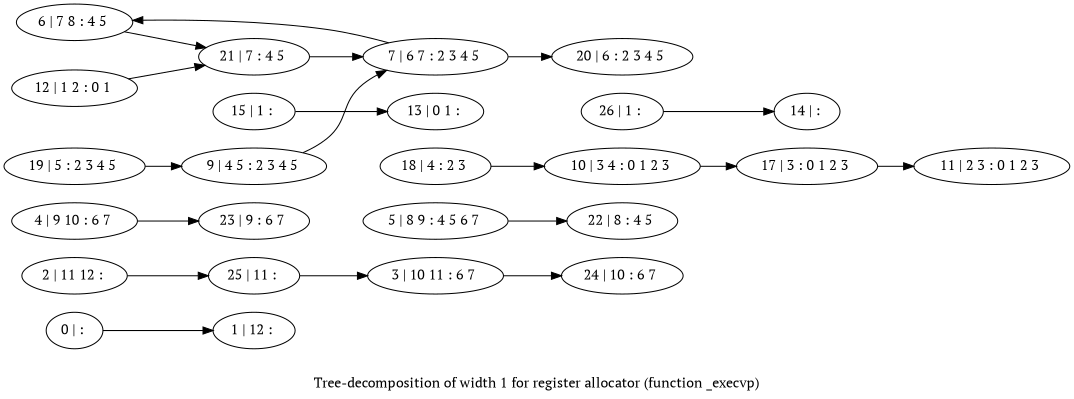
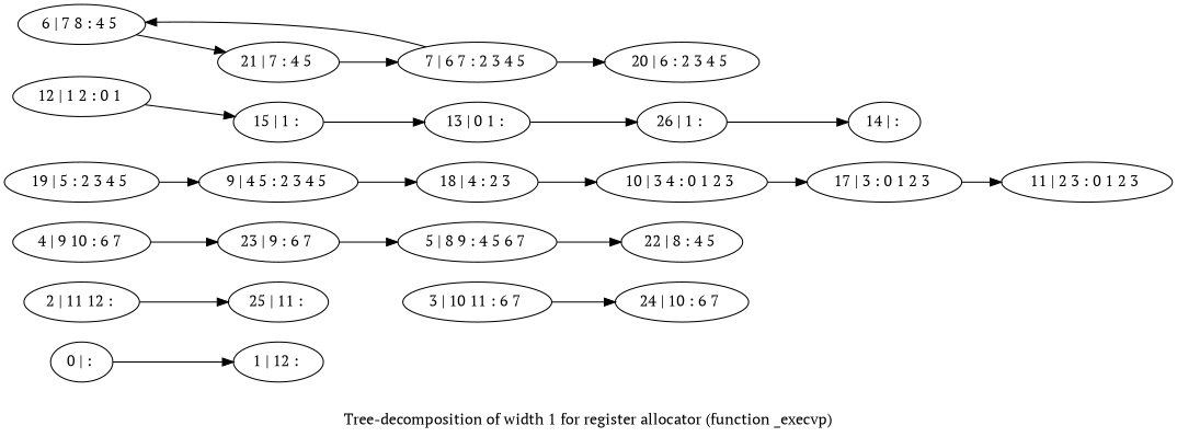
  digraph {
    fontname="PT Serif"
    label="Tree-decomposition of width 1 for register allocator (function _execvp)"
    rankdir=LR
    node [fontname="PT Serif"]
    edge [fontname="PT Serif"]
    n1 [label="0 | : "]
    n2 [label="1 | 12 : "]
    n3 [label="2 | 11 12 : "]
    n4 [label="25 | 11 : "]
    n5 [label="3 | 10 11 : 6 7 "]
    n6 [label="24 | 10 : 6 7 "]
    n7 [label="4 | 9 10 : 6 7 "]
    n8 [label="23 | 9 : 6 7 "]
    n9 [label="5 | 8 9 : 4 5 6 7 "]
    n10 [label="22 | 8 : 4 5 "]
    n11 [label="6 | 7 8 : 4 5 "]
    n12 [label="21 | 7 : 4 5 "]
    n13 [label="7 | 6 7 : 2 3 4 5 "]
    n14 [label="20 | 6 : 2 3 4 5 "]
    n15 [label="19 | 5 : 2 3 4 5 "]
    n16 [label="9 | 4 5 : 2 3 4 5 "]
    n17 [label="18 | 4 : 2 3 "]
    n18 [label="10 | 3 4 : 0 1 2 3 "]
    n19 [label="17 | 3 : 0 1 2 3 "]
    n20 [label="11 | 2 3 : 0 1 2 3 "]
    n21 [label="12 | 1 2 : 0 1 "]
    n22 [label="15 | 1 : "]
    n23 [label="13 | 0 1 : "]
    n24 [label="26 | 1 : "]
    n25 [label="14 | : "]
    n1 -> n2
    n3 -> n4
-   n4 -> n5
    n5 -> n6
    n7 -> n8
+   n8 -> n9
    n9 -> n10
    n11 -> n12
    n12 -> n13
    n13 -> n11
    n13 -> n14
    n15 -> n16
-   n16 -> n13
+   n16 -> n17
    n17 -> n18
    n18 -> n19
    n19 -> n20
-   n21 -> n12
+   n21 -> n22
    n22 -> n23
+   n23 -> n24
    n24 -> n25
  }
